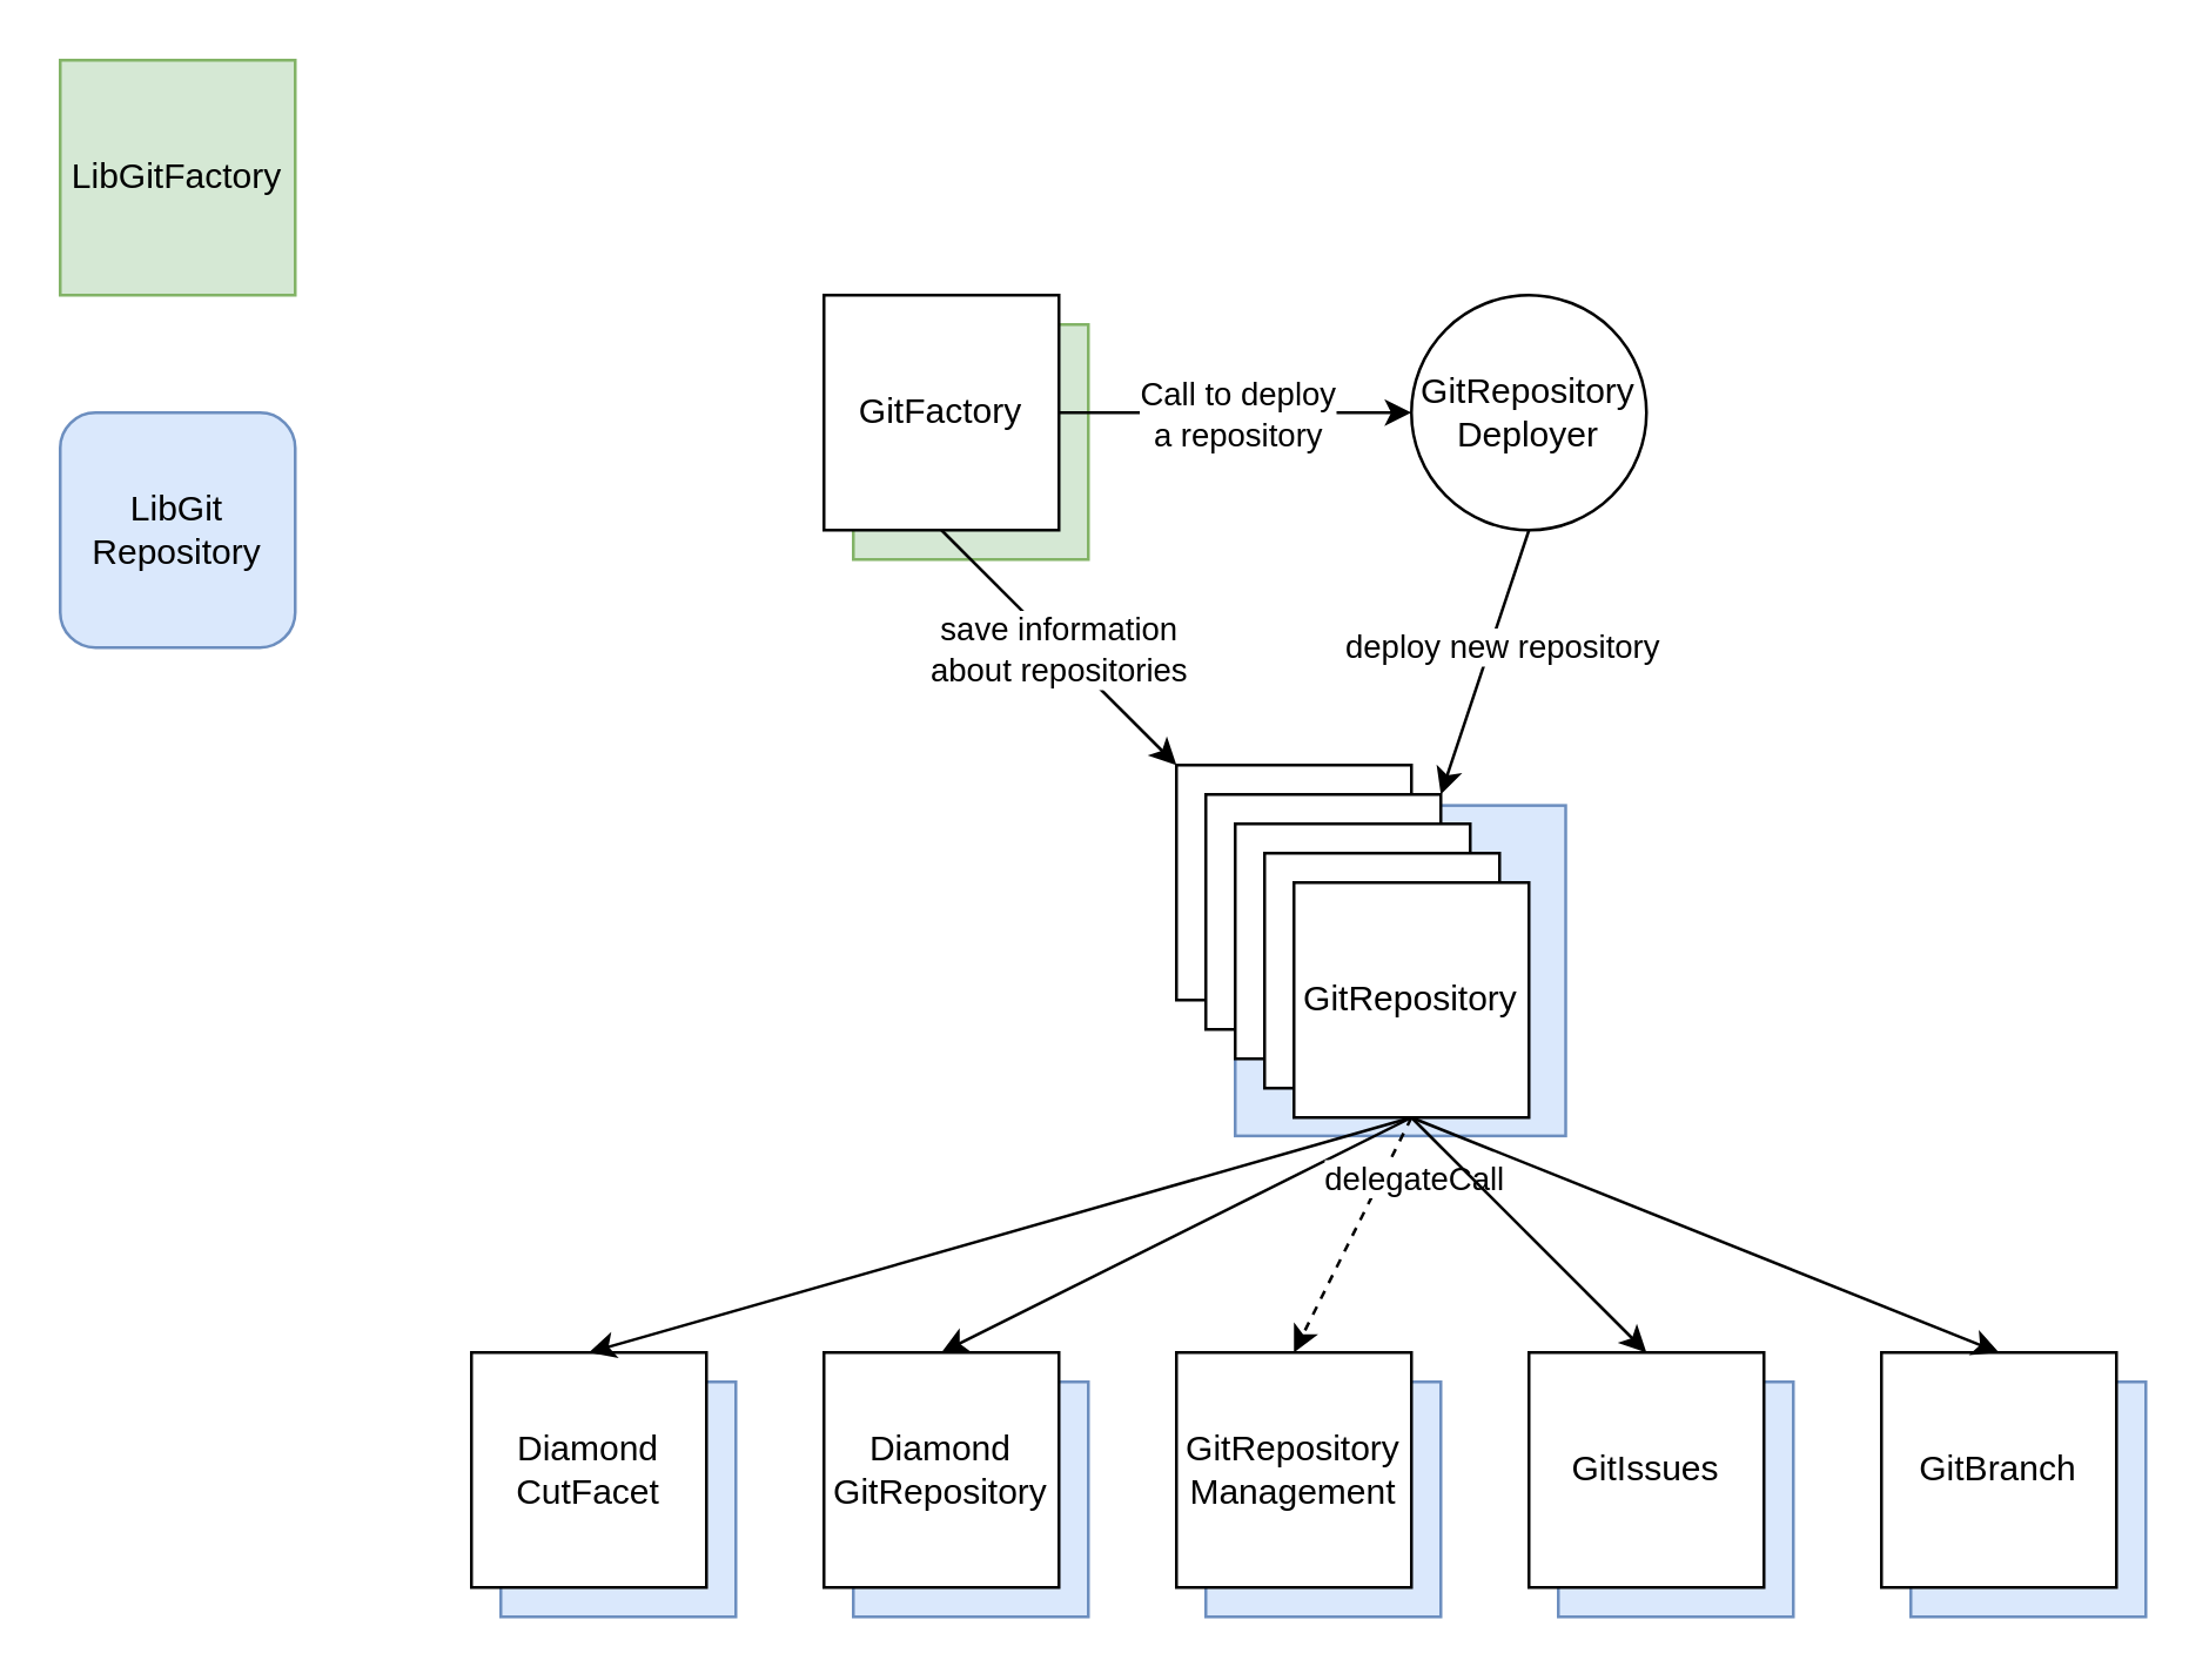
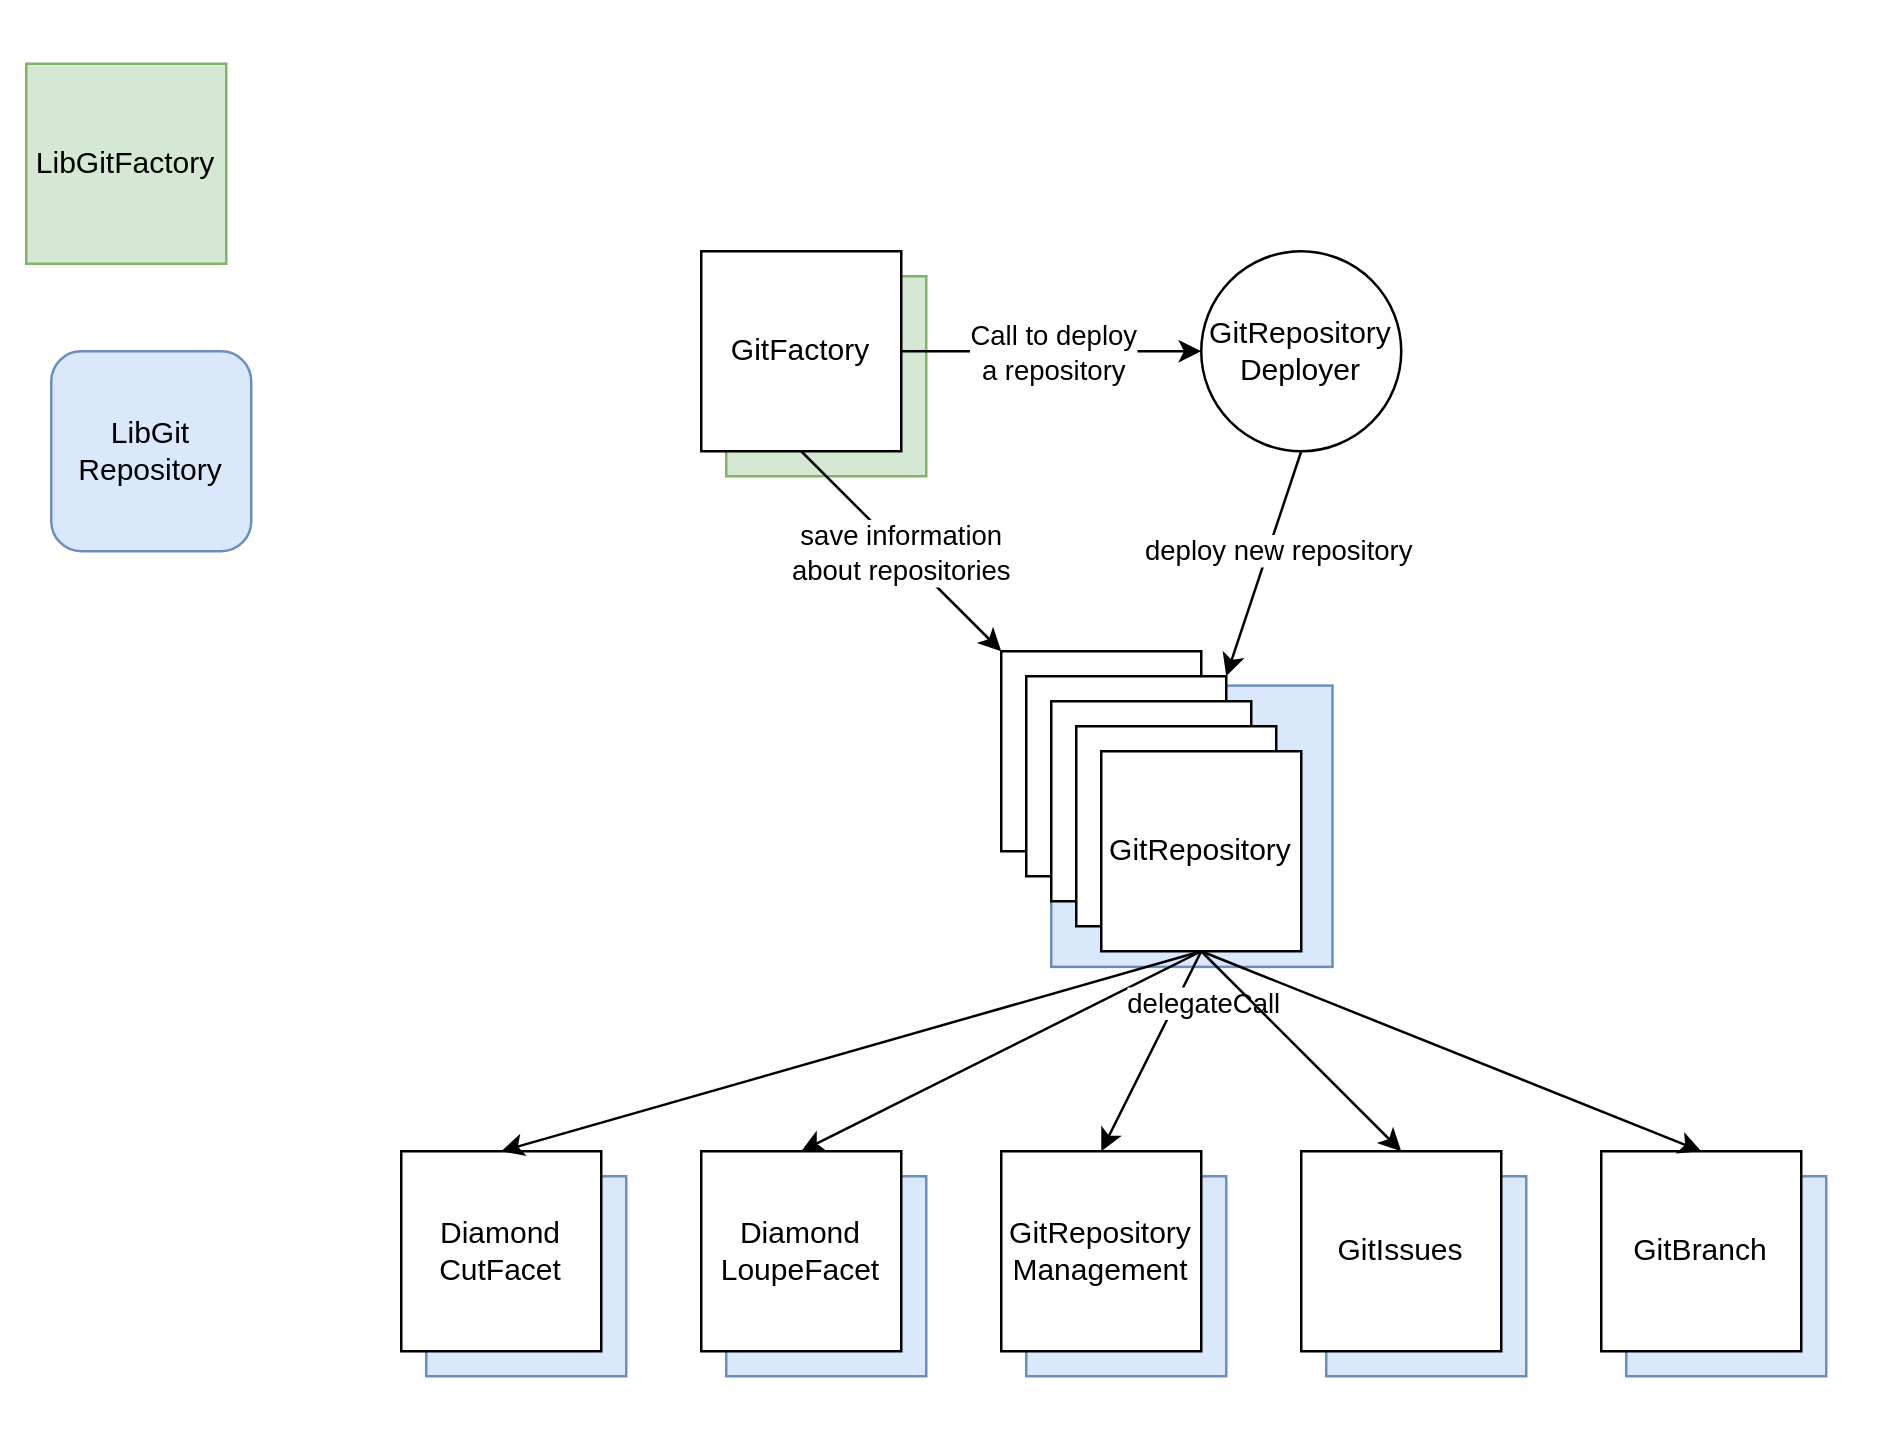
  <mxCell id="0" />
  <mxCell id="1" parent="0" />
  <mxCell id="2" value="&lt;br&gt;" style="whiteSpace=wrap;html=1;aspect=fixed;fillColor=#dae8fc;strokeColor=#6c8ebf;" vertex="1" parent="1"><mxGeometry x="420" y="273.75" width="112.5" height="112.5" as="geometry" /></mxCell>
  <mxCell id="3" value="&lt;br&gt;" style="whiteSpace=wrap;html=1;aspect=fixed;fillColor=#dae8fc;strokeColor=#6c8ebf;" vertex="1" parent="1"><mxGeometry x="650" y="470" width="80" height="80" as="geometry" /></mxCell>
  <mxCell id="4" value="&lt;br&gt;" style="whiteSpace=wrap;html=1;aspect=fixed;fillColor=#dae8fc;strokeColor=#6c8ebf;" vertex="1" parent="1"><mxGeometry x="530" y="470" width="80" height="80" as="geometry" /></mxCell>
  <mxCell id="5" value="&lt;br&gt;" style="whiteSpace=wrap;html=1;aspect=fixed;fillColor=#dae8fc;strokeColor=#6c8ebf;" vertex="1" parent="1"><mxGeometry x="410" y="470" width="80" height="80" as="geometry" /></mxCell>
  <mxCell id="6" value="&lt;br&gt;" style="whiteSpace=wrap;html=1;aspect=fixed;fillColor=#dae8fc;strokeColor=#6c8ebf;" vertex="1" parent="1"><mxGeometry x="290" y="470" width="80" height="80" as="geometry" /></mxCell>
  <mxCell id="7" value="&lt;br&gt;" style="whiteSpace=wrap;html=1;aspect=fixed;fillColor=#dae8fc;strokeColor=#6c8ebf;" vertex="1" parent="1"><mxGeometry x="170" y="470" width="80" height="80" as="geometry" /></mxCell>
  <mxCell id="8" value="" style="whiteSpace=wrap;html=1;aspect=fixed;fillColor=#d5e8d4;strokeColor=#82b366;" vertex="1" parent="1"><mxGeometry x="290" y="110" width="80" height="80" as="geometry" /></mxCell>
  <mxCell id="9" style="edgeStyle=orthogonalEdgeStyle;rounded=0;orthogonalLoop=1;jettySize=auto;html=1;entryX=0;entryY=0.5;entryDx=0;entryDy=0;" edge="1" parent="1" source="11" target="12"><mxGeometry relative="1" as="geometry" /></mxCell>
  <mxCell id="10" value="Call to deploy&lt;br&gt;a repository" style="edgeLabel;html=1;align=center;verticalAlign=middle;resizable=0;points=[];" vertex="1" connectable="0" parent="9"><mxGeometry x="-0.288" y="-2" relative="1" as="geometry"><mxPoint x="17" y="-2" as="offset" /></mxGeometry></mxCell>
  <mxCell id="11" value="GitFactory" style="whiteSpace=wrap;html=1;aspect=fixed;" vertex="1" parent="1"><mxGeometry x="280" y="100" width="80" height="80" as="geometry" /></mxCell>
  <mxCell id="12" value="GitRepository&lt;br&gt;Deployer" style="ellipse;whiteSpace=wrap;html=1;aspect=fixed;" vertex="1" parent="1"><mxGeometry x="480" y="100" width="80" height="80" as="geometry" /></mxCell>
  <mxCell id="13" value="" style="whiteSpace=wrap;html=1;aspect=fixed;" vertex="1" parent="1"><mxGeometry x="400" y="260" width="80" height="80" as="geometry" /></mxCell>
  <mxCell id="14" value="" style="whiteSpace=wrap;html=1;aspect=fixed;" vertex="1" parent="1"><mxGeometry x="410" y="270" width="80" height="80" as="geometry" /></mxCell>
  <mxCell id="15" value="" style="whiteSpace=wrap;html=1;aspect=fixed;" vertex="1" parent="1"><mxGeometry x="420" y="280" width="80" height="80" as="geometry" /></mxCell>
  <mxCell id="16" value="" style="whiteSpace=wrap;html=1;aspect=fixed;" vertex="1" parent="1"><mxGeometry x="430" y="290" width="80" height="80" as="geometry" /></mxCell>
  <mxCell id="17" value="GitRepository" style="whiteSpace=wrap;html=1;aspect=fixed;" vertex="1" parent="1"><mxGeometry x="440" y="300" width="80" height="80" as="geometry" /></mxCell>
  <mxCell id="18" value="" style="endArrow=classic;html=1;exitX=0.5;exitY=1;exitDx=0;exitDy=0;" edge="1" parent="1" source="12"><mxGeometry width="50" height="50" relative="1" as="geometry"><mxPoint x="390" y="480" as="sourcePoint" /><mxPoint x="490" y="270" as="targetPoint" /></mxGeometry></mxCell>
  <mxCell id="19" value="deploy new repository" style="edgeLabel;html=1;align=center;verticalAlign=middle;resizable=0;points=[];" vertex="1" connectable="0" parent="18"><mxGeometry x="-0.438" y="-1" relative="1" as="geometry"><mxPoint x="-0.51" y="14.7" as="offset" /></mxGeometry></mxCell>
  <mxCell id="20" value="" style="endArrow=classic;html=1;exitX=0.5;exitY=1;exitDx=0;exitDy=0;entryX=0;entryY=0;entryDx=0;entryDy=0;" edge="1" parent="1" source="11" target="13"><mxGeometry width="50" height="50" relative="1" as="geometry"><mxPoint x="390" y="480" as="sourcePoint" /><mxPoint x="440" y="430" as="targetPoint" /></mxGeometry></mxCell>
  <mxCell id="21" value="save information&lt;br&gt;about repositories" style="edgeLabel;html=1;align=center;verticalAlign=middle;resizable=0;points=[];" vertex="1" connectable="0" parent="20"><mxGeometry x="-0.266" y="1" relative="1" as="geometry"><mxPoint x="9.59" y="11.01" as="offset" /></mxGeometry></mxCell>
  <mxCell id="22" value="GitRepository&lt;br&gt;Management" style="whiteSpace=wrap;html=1;aspect=fixed;" vertex="1" parent="1"><mxGeometry x="400" y="460" width="80" height="80" as="geometry" /></mxCell>
  <mxCell id="23" value="GitIssues" style="whiteSpace=wrap;html=1;aspect=fixed;" vertex="1" parent="1"><mxGeometry x="520" y="460" width="80" height="80" as="geometry" /></mxCell>
  <mxCell id="24" value="GitBranch" style="whiteSpace=wrap;html=1;aspect=fixed;" vertex="1" parent="1"><mxGeometry x="640" y="460" width="80" height="80" as="geometry" /></mxCell>
- <mxCell id="25" value="Diamond&lt;br&gt;GitRepository" style="whiteSpace=wrap;html=1;aspect=fixed;" vertex="1" parent="1"><mxGeometry x="280" y="460" width="80" height="80" as="geometry" /></mxCell>
+ <mxCell id="25" value="Diamond&lt;br&gt;LoupeFacet" style="whiteSpace=wrap;html=1;aspect=fixed;" vertex="1" parent="1"><mxGeometry x="280" y="460" width="80" height="80" as="geometry" /></mxCell>
  <mxCell id="26" value="Diamond&lt;br&gt;CutFacet" style="whiteSpace=wrap;html=1;aspect=fixed;" vertex="1" parent="1"><mxGeometry x="160" y="460" width="80" height="80" as="geometry" /></mxCell>
  <mxCell id="27" value="" style="endArrow=classic;html=1;exitX=0.5;exitY=1;exitDx=0;exitDy=0;entryX=0.5;entryY=0;entryDx=0;entryDy=0;" edge="1" parent="1" source="17" target="26"><mxGeometry width="50" height="50" relative="1" as="geometry"><mxPoint x="420" y="400" as="sourcePoint" /><mxPoint x="440" y="430" as="targetPoint" /></mxGeometry></mxCell>
  <mxCell id="28" value="" style="endArrow=classic;html=1;exitX=0.5;exitY=1;exitDx=0;exitDy=0;entryX=0.5;entryY=0;entryDx=0;entryDy=0;" edge="1" parent="1" source="17" target="25"><mxGeometry width="50" height="50" relative="1" as="geometry"><mxPoint x="450" y="390" as="sourcePoint" /><mxPoint x="210" y="470" as="targetPoint" /></mxGeometry></mxCell>
- <mxCell id="29" value="" style="endArrow=classic;html=1;exitX=0.5;exitY=1;exitDx=0;exitDy=0;entryX=0.5;entryY=0;entryDx=0;entryDy=0;dashed=1;" edge="1" parent="1" source="17" target="22"><mxGeometry width="50" height="50" relative="1" as="geometry"><mxPoint x="460" y="400" as="sourcePoint" /><mxPoint x="220" y="480" as="targetPoint" /></mxGeometry></mxCell>
+ <mxCell id="29" value="" style="endArrow=classic;html=1;exitX=0.5;exitY=1;exitDx=0;exitDy=0;entryX=0.5;entryY=0;entryDx=0;entryDy=0;" edge="1" parent="1" source="17" target="22"><mxGeometry width="50" height="50" relative="1" as="geometry"><mxPoint x="460" y="400" as="sourcePoint" /><mxPoint x="220" y="480" as="targetPoint" /></mxGeometry></mxCell>
  <mxCell id="30" value="delegateCall" style="edgeLabel;html=1;align=center;verticalAlign=middle;resizable=0;points=[];" vertex="1" connectable="0" parent="29"><mxGeometry x="-0.704" y="1" relative="1" as="geometry"><mxPoint x="4.92" y="7.93" as="offset" /></mxGeometry></mxCell>
  <mxCell id="31" value="" style="endArrow=classic;html=1;exitX=0.5;exitY=1;exitDx=0;exitDy=0;entryX=0.5;entryY=0;entryDx=0;entryDy=0;" edge="1" parent="1" source="17" target="23"><mxGeometry width="50" height="50" relative="1" as="geometry"><mxPoint x="470" y="410" as="sourcePoint" /><mxPoint x="230" y="490" as="targetPoint" /></mxGeometry></mxCell>
  <mxCell id="32" value="" style="endArrow=classic;html=1;exitX=0.5;exitY=1;exitDx=0;exitDy=0;entryX=0.5;entryY=0;entryDx=0;entryDy=0;" edge="1" parent="1" source="17" target="24"><mxGeometry width="50" height="50" relative="1" as="geometry"><mxPoint x="480" y="420" as="sourcePoint" /><mxPoint x="240" y="500" as="targetPoint" /></mxGeometry></mxCell>
- <mxCell id="33" value="LibGitFactory" style="whiteSpace=wrap;html=1;aspect=fixed;fillColor=#d5e8d4;strokeColor=#82b366;" vertex="1" parent="1"><mxGeometry x="20" y="20" width="80" height="80" as="geometry" /></mxCell>
+ <mxCell id="33" value="LibGitFactory" style="whiteSpace=wrap;html=1;aspect=fixed;fillColor=#d5e8d4;strokeColor=#82b366;" vertex="1" parent="1"><mxGeometry x="10" y="25" width="80" height="80" as="geometry" /></mxCell>
  <mxCell id="34" value="LibGit&lt;br&gt;Repository" style="whiteSpace=wrap;html=1;aspect=fixed;fillColor=#dae8fc;strokeColor=#6c8ebf;rounded=1;" vertex="1" parent="1"><mxGeometry x="20" y="140" width="80" height="80" as="geometry" /></mxCell>
